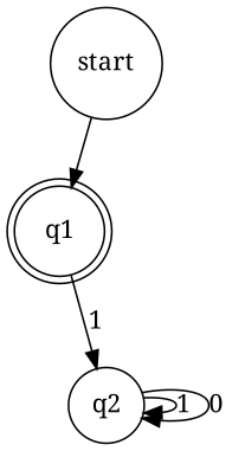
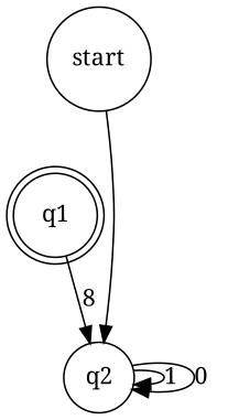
  graph {
    fontname="Noto Serif"
    fontsize=20
    node [fontname="Noto Serif" shape=circle]
    edge [dir=forward fontname="Noto Serif"]
    q1 [peripheries=2]
    q2
    start
-   q1 -- q2 [label=1]
+   q1 -- q2 [label=8]
    q2 -- q2 [label=1]
    q2 -- q2 [label=0]
-   start -- q1
+   start -- q2
  }
